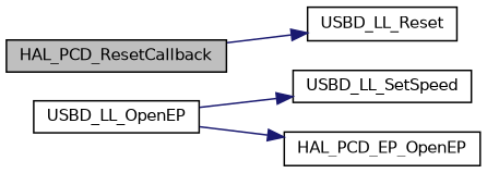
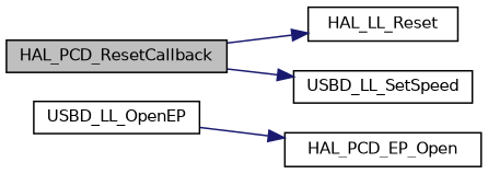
  digraph {
    rankdir=LR
    node [color=black fillcolor=white fontname=Helvetica fontsize=10 shape=record style=filled]
    edge [color=midnightblue fontname=Helvetica fontsize=10 labelfontname=Helvetica labelfontsize=10 style=solid]
    n1 [fillcolor=grey75 fontcolor=black height=0.2 label=HAL_PCD_ResetCallback width=0.4]
-   n2 [height=0.2 label=USBD_LL_Reset width=0.4]
+   n2 [height=0.2 label=HAL_LL_Reset width=0.4]
    n3 [height=0.2 label=USBD_LL_SetSpeed width=0.4]
    n4 [height=0.2 label=USBD_LL_OpenEP width=0.4]
-   n5 [height=0.2 label=HAL_PCD_EP_OpenEP width=0.4]
+   n5 [height=0.2 label=HAL_PCD_EP_Open width=0.4]
    n1 -> n2
-   n4 -> n3
+   n1 -> n3
    n4 -> n5
  }
